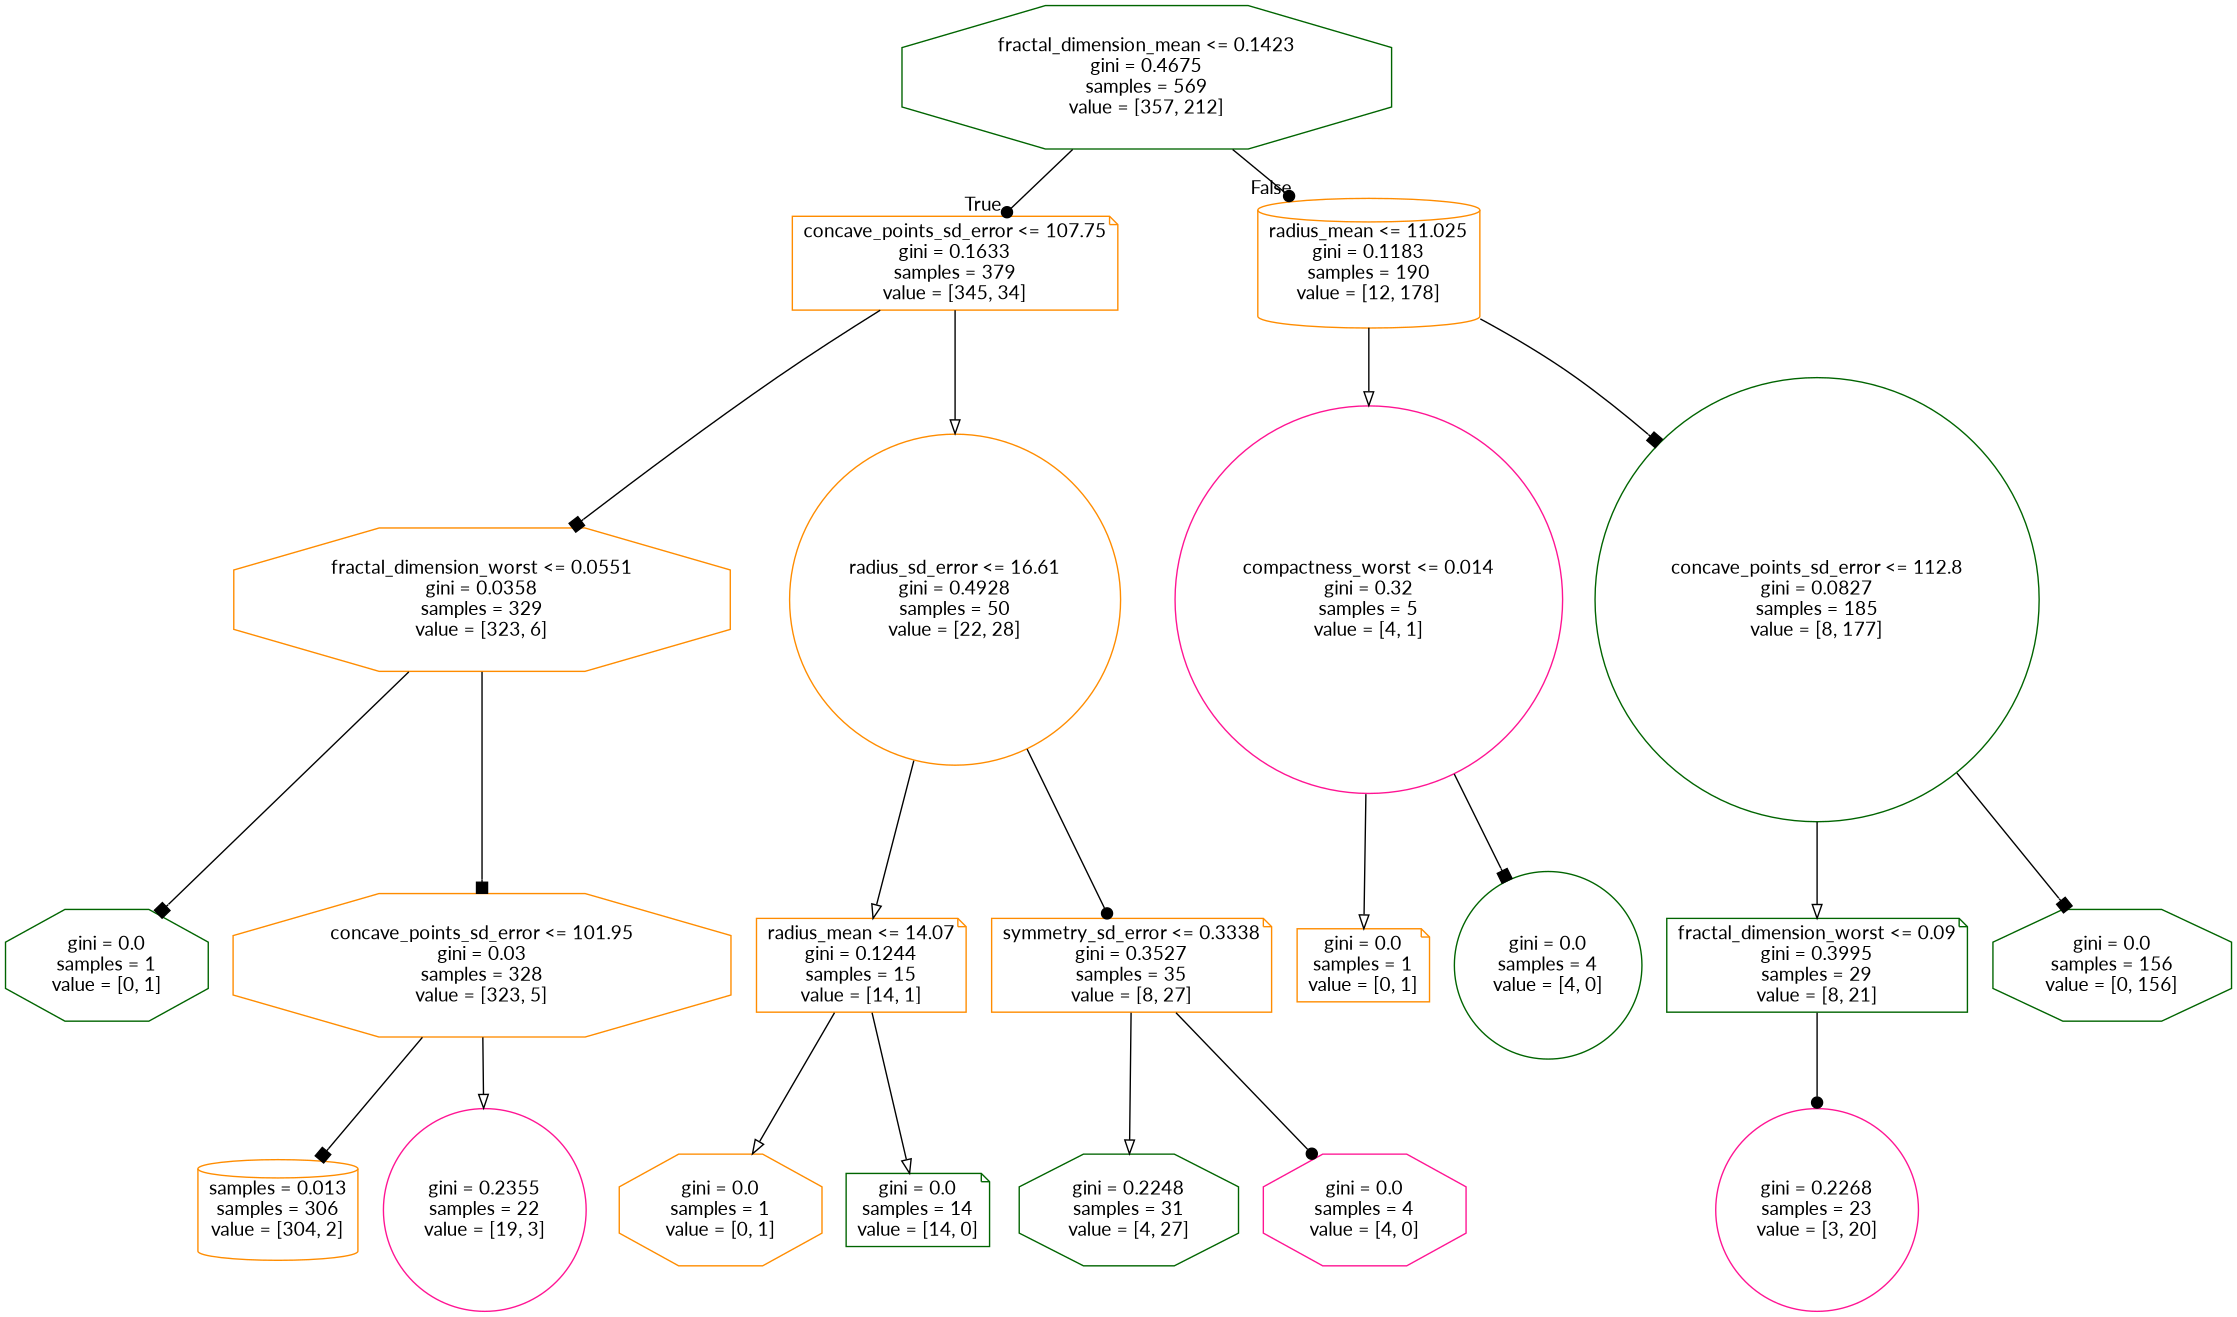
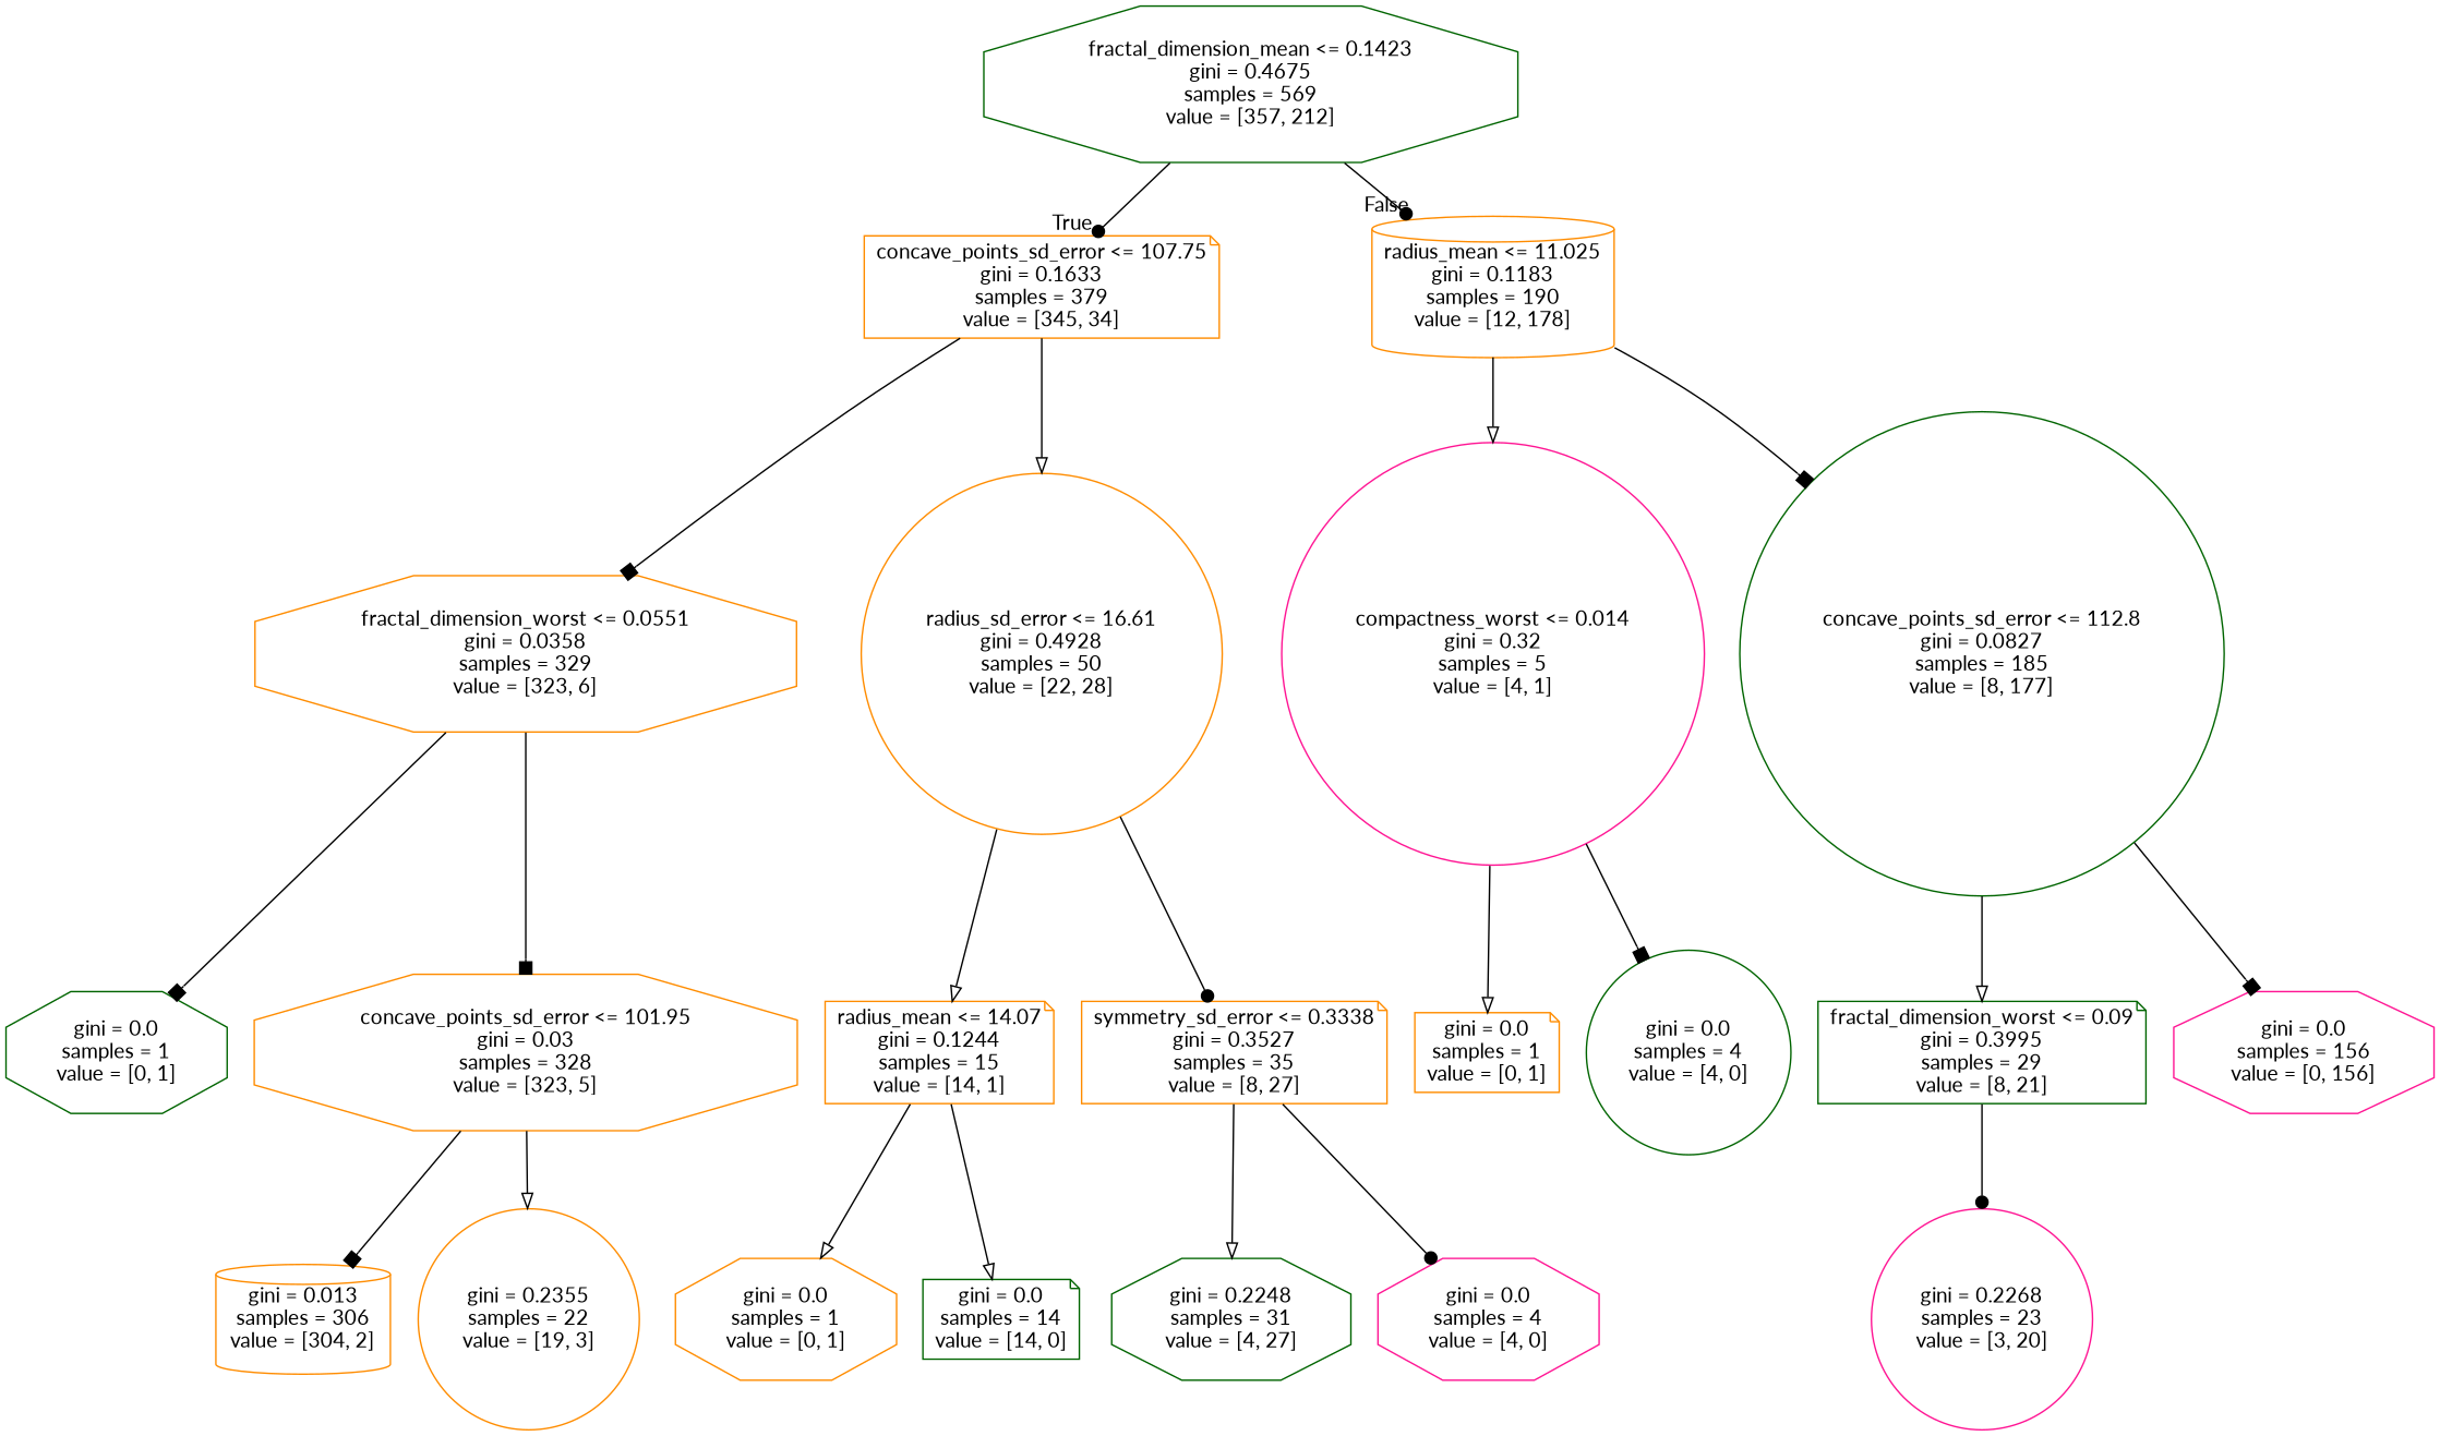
  digraph {
    fontname=Lato
    node [color=darkorange fontname=Lato shape=octagon]
    edge [arrowhead=onormal fontname=Lato]
    n1 [color=darkgreen label="fractal_dimension_mean <= 0.1423\ngini = 0.4675\nsamples = 569\nvalue = [357, 212]"]
    n2 [label="concave_points_sd_error <= 107.75\ngini = 0.1633\nsamples = 379\nvalue = [345, 34]" shape=note]
    n3 [label="radius_mean <= 11.025\ngini = 0.1183\nsamples = 190\nvalue = [12, 178]" shape=cylinder]
    n4 [label="fractal_dimension_worst <= 0.0551\ngini = 0.0358\nsamples = 329\nvalue = [323, 6]"]
    n5 [label="radius_sd_error <= 16.61\ngini = 0.4928\nsamples = 50\nvalue = [22, 28]" shape=circle]
    n6 [color=deeppink label="compactness_worst <= 0.014\ngini = 0.32\nsamples = 5\nvalue = [4, 1]" shape=circle]
    n7 [color=darkgreen label="concave_points_sd_error <= 112.8\ngini = 0.0827\nsamples = 185\nvalue = [8, 177]" shape=circle]
    n8 [color=darkgreen label="gini = 0.0\nsamples = 1\nvalue = [0, 1]"]
    n9 [label="concave_points_sd_error <= 101.95\ngini = 0.03\nsamples = 328\nvalue = [323, 5]"]
    n10 [label="radius_mean <= 14.07\ngini = 0.1244\nsamples = 15\nvalue = [14, 1]" shape=note]
    n11 [label="symmetry_sd_error <= 0.3338\ngini = 0.3527\nsamples = 35\nvalue = [8, 27]" shape=note]
-   n12 [label="samples = 0.013\nsamples = 306\nvalue = [304, 2]" shape=cylinder]
-   n13 [color=deeppink label="gini = 0.2355\nsamples = 22\nvalue = [19, 3]" shape=circle]
+   n12 [label="gini = 0.013\nsamples = 306\nvalue = [304, 2]" shape=cylinder]
+   n13 [label="gini = 0.2355\nsamples = 22\nvalue = [19, 3]" shape=circle]
    n14 [label="gini = 0.0\nsamples = 1\nvalue = [0, 1]"]
    n15 [color=darkgreen label="gini = 0.0\nsamples = 14\nvalue = [14, 0]" shape=note]
    n16 [color=darkgreen label="gini = 0.2248\nsamples = 31\nvalue = [4, 27]"]
    n17 [color=deeppink label="gini = 0.0\nsamples = 4\nvalue = [4, 0]"]
    n18 [label="gini = 0.0\nsamples = 1\nvalue = [0, 1]" shape=note]
    n19 [color=darkgreen label="gini = 0.0\nsamples = 4\nvalue = [4, 0]" shape=circle]
    n20 [color=darkgreen label="fractal_dimension_worst <= 0.09\ngini = 0.3995\nsamples = 29\nvalue = [8, 21]" shape=note]
-   n21 [color=darkgreen label="gini = 0.0\nsamples = 156\nvalue = [0, 156]"]
+   n21 [color=deeppink label="gini = 0.0\nsamples = 156\nvalue = [0, 156]"]
    n22 [color=deeppink label="gini = 0.2268\nsamples = 23\nvalue = [3, 20]" shape=circle]
    n1 -> n2 [arrowhead=dot headlabel=True labelangle=45 labeldistance=2.5]
    n1 -> n3 [arrowhead=dot headlabel=False labelangle=-45 labeldistance=2.5]
    n2 -> n4 [arrowhead=box]
    n2 -> n5
    n3 -> n6
    n3 -> n7 [arrowhead=box]
    n4 -> n8 [arrowhead=box]
    n4 -> n9 [arrowhead=box]
    n5 -> n10
    n5 -> n11 [arrowhead=dot]
    n6 -> n18
    n6 -> n19 [arrowhead=box]
    n7 -> n20
    n7 -> n21 [arrowhead=box]
    n9 -> n12 [arrowhead=box]
    n9 -> n13
    n10 -> n14
    n10 -> n15
    n11 -> n16
    n11 -> n17 [arrowhead=dot]
    n20 -> n22 [arrowhead=dot]
  }
